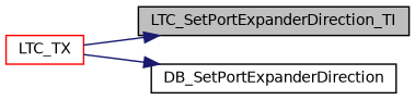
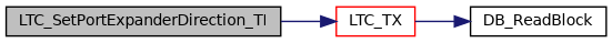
  digraph {
    fontname="DejaVu Sans"
    rankdir=LR
    node [color=black fillcolor=white fontname="DejaVu Sans" fontsize=10 shape=record style=filled]
    edge [color=midnightblue fontname="DejaVu Sans" fontsize=10 labelfontname=Helvetica labelfontsize=10 style=solid]
    n1 [fillcolor=grey75 fontcolor=black height=0.2 label=LTC_SetPortExpanderDirection_TI width=0.4]
    n2 [color=red height=0.2 label=LTC_TX width=0.4]
-   n3 [height=0.2 label=DB_SetPortExpanderDirection width=0.4]
-   n2 -> n1
+   n3 [height=0.2 label=DB_ReadBlock width=0.4]
+   n1 -> n2
    n2 -> n3
  }
